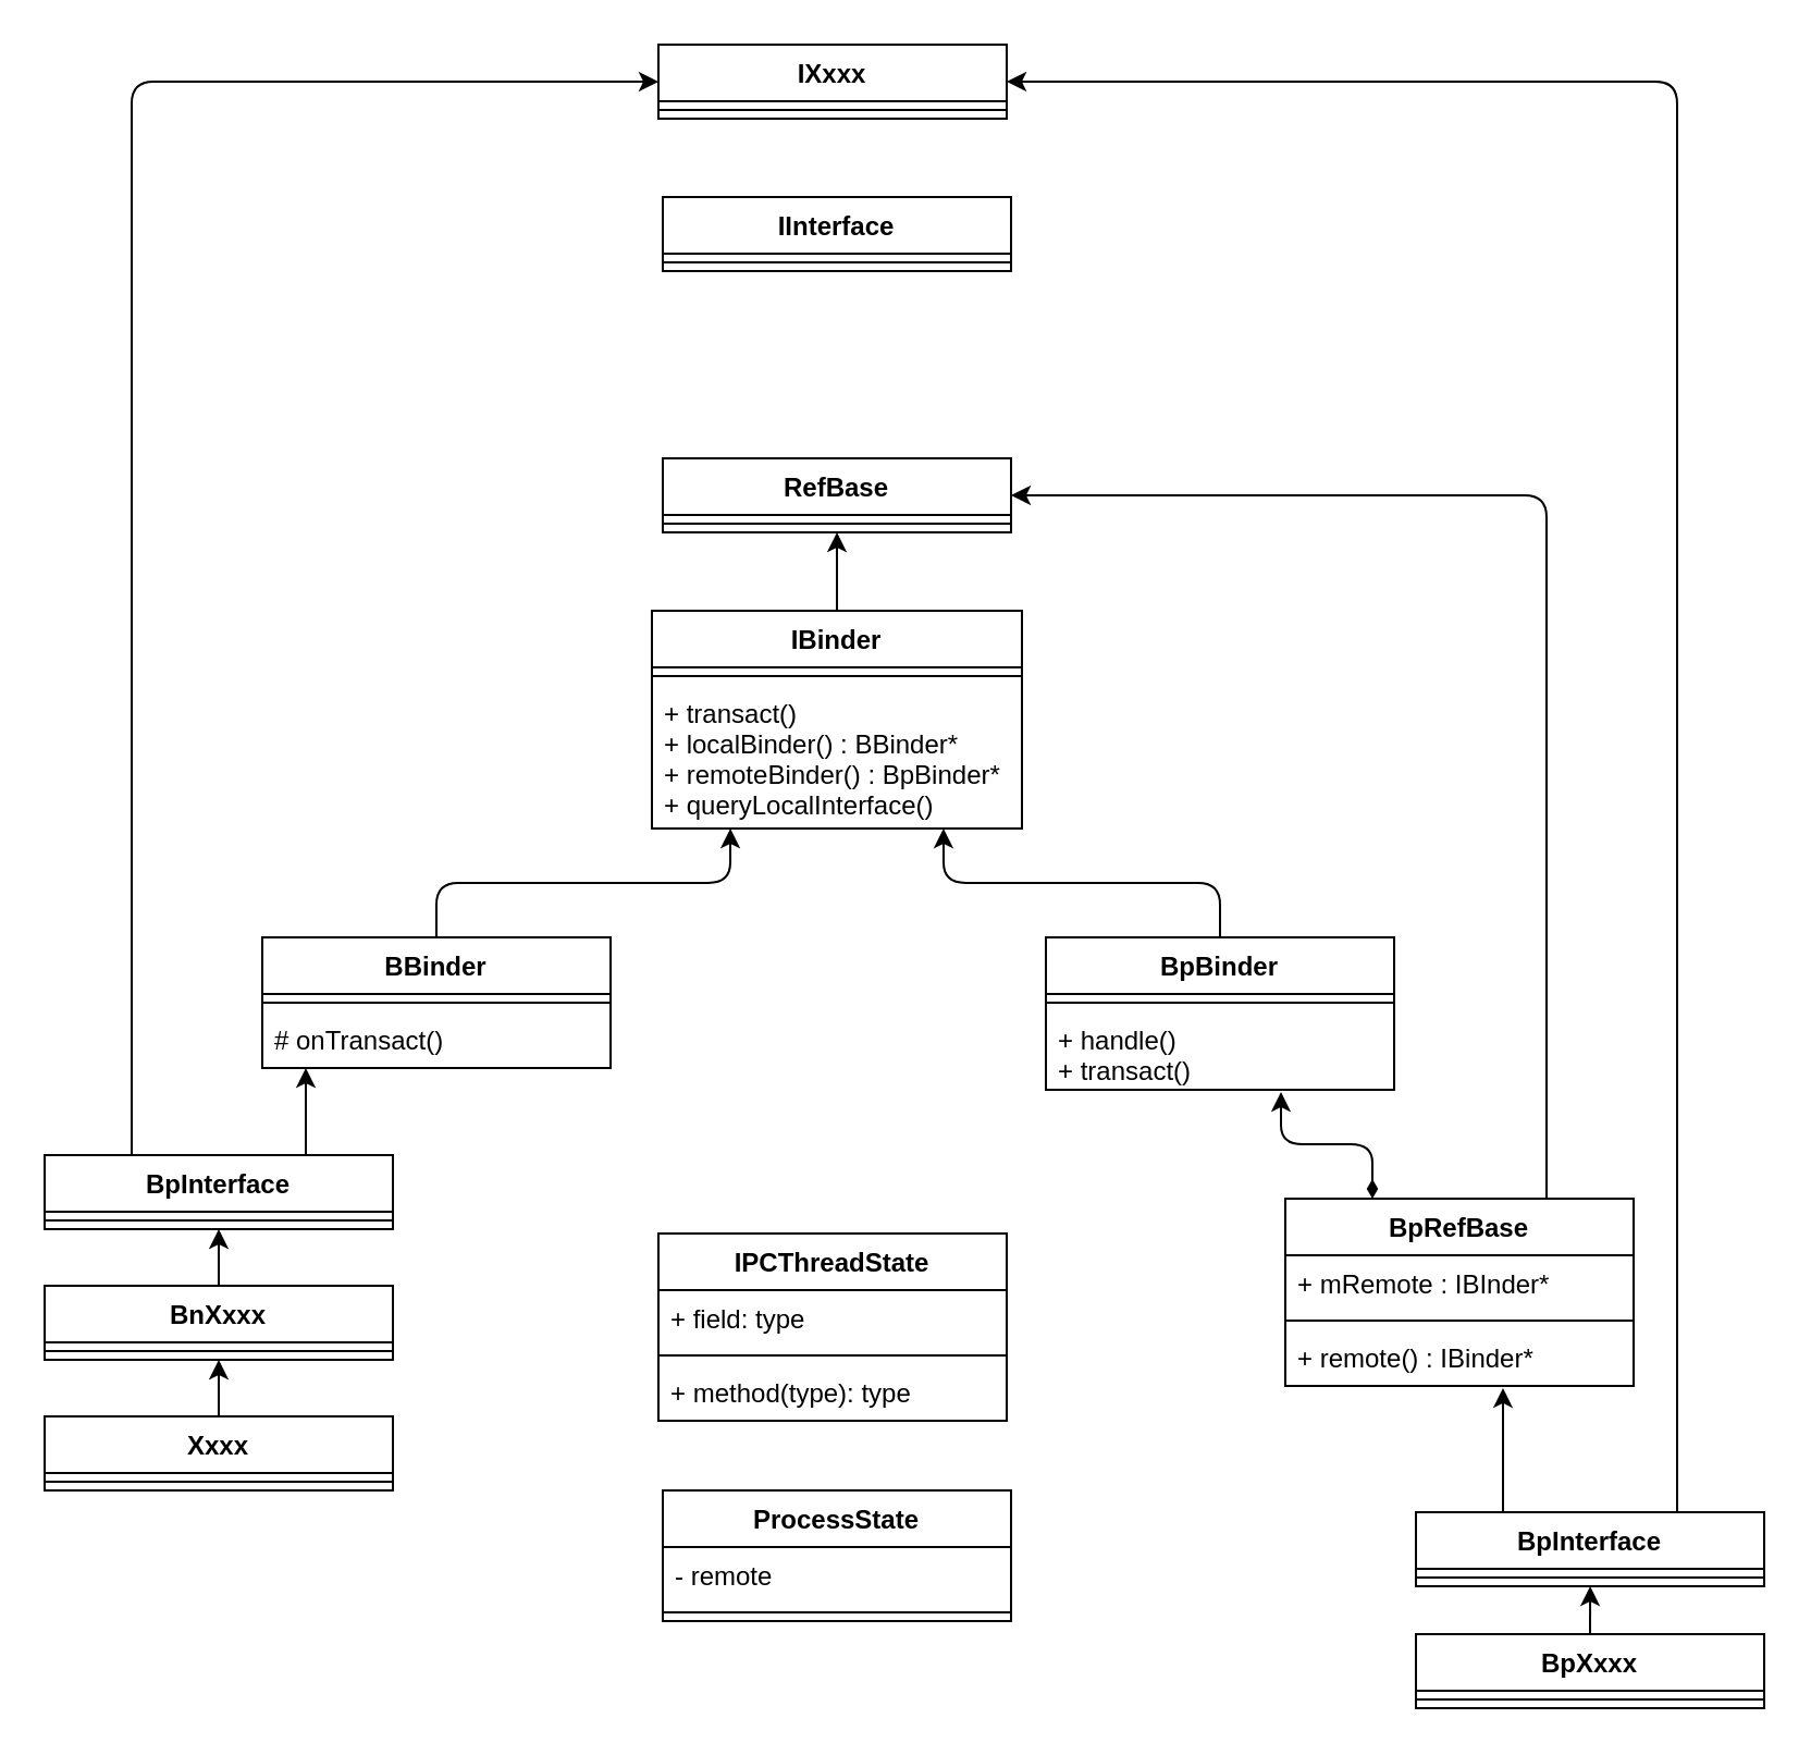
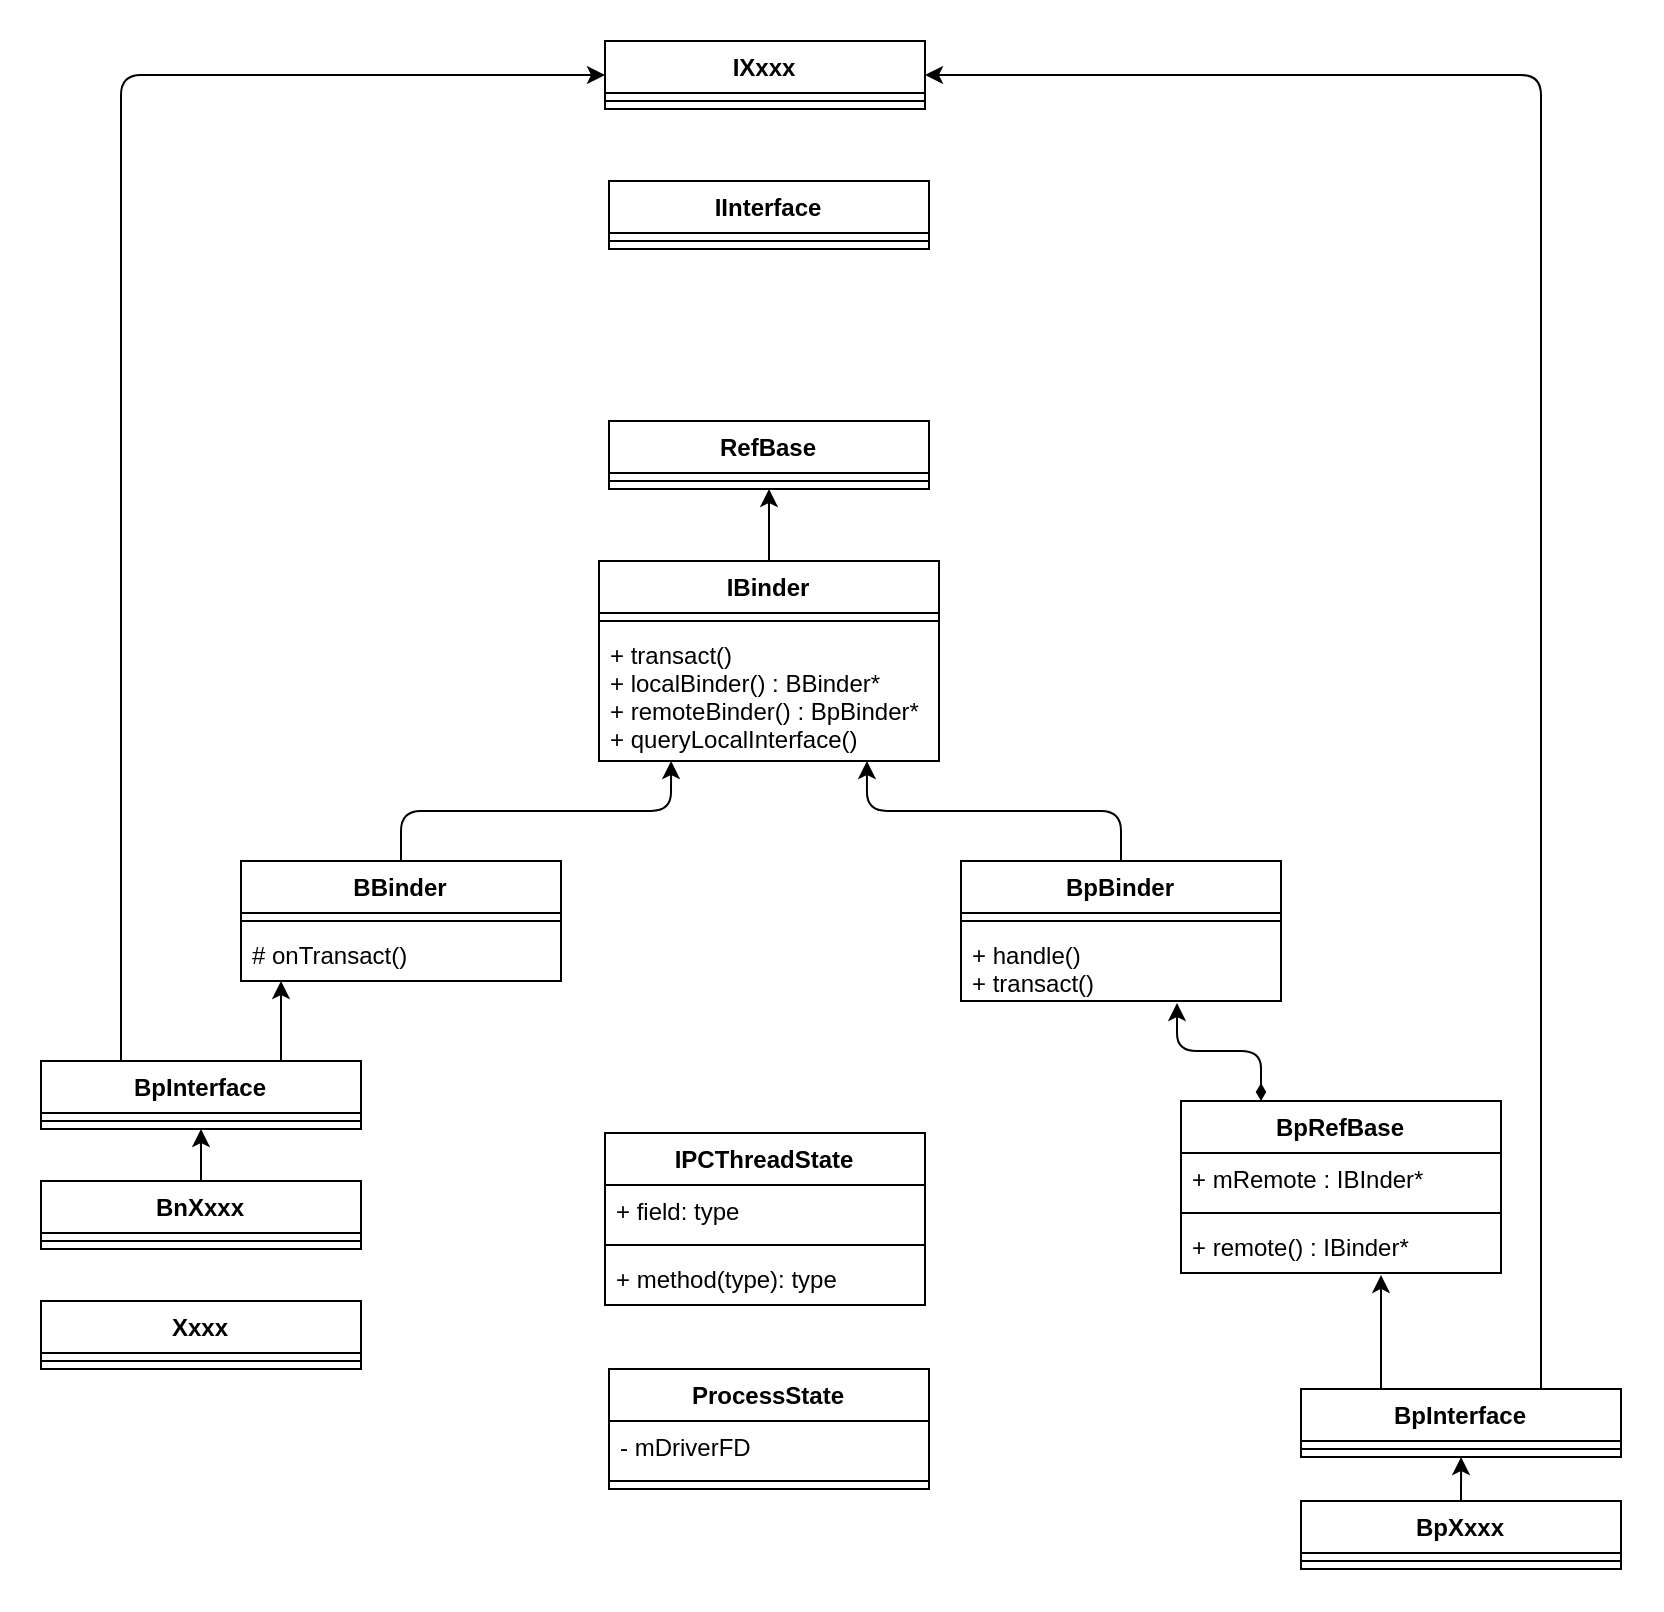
  <mxCell id="0" />
  <mxCell id="1" parent="0" />
  <mxCell id="2" value="RefBase" style="swimlane;fontStyle=1;align=center;verticalAlign=top;childLayout=stackLayout;horizontal=1;startSize=26;horizontalStack=0;resizeParent=1;resizeParentMax=0;resizeLast=0;collapsible=1;marginBottom=0;" vertex="1" parent="1"><mxGeometry x="304" y="210" width="160" height="34" as="geometry" /></mxCell>
  <mxCell id="3" value="" style="line;strokeWidth=1;fillColor=none;align=left;verticalAlign=middle;spacingTop=-1;spacingLeft=3;spacingRight=3;rotatable=0;labelPosition=right;points=[];portConstraint=eastwest;" vertex="1" parent="2"><mxGeometry y="26" width="160" height="8" as="geometry" /></mxCell>
  <mxCell id="4" style="edgeStyle=orthogonalEdgeStyle;orthogonalLoop=1;jettySize=auto;html=1;exitX=0.5;exitY=0;exitDx=0;exitDy=0;entryX=0.5;entryY=1;entryDx=0;entryDy=0;" edge="1" parent="1" source="5" target="2"><mxGeometry relative="1" as="geometry" /></mxCell>
  <mxCell id="5" value="IBinder" style="swimlane;fontStyle=1;align=center;verticalAlign=top;childLayout=stackLayout;horizontal=1;startSize=26;horizontalStack=0;resizeParent=1;resizeParentMax=0;resizeLast=0;collapsible=1;marginBottom=0;" vertex="1" parent="1"><mxGeometry x="299" y="280" width="170" height="100" as="geometry" /></mxCell>
  <mxCell id="6" value="" style="line;strokeWidth=1;fillColor=none;align=left;verticalAlign=middle;spacingTop=-1;spacingLeft=3;spacingRight=3;rotatable=0;labelPosition=right;points=[];portConstraint=eastwest;" vertex="1" parent="5"><mxGeometry y="26" width="170" height="8" as="geometry" /></mxCell>
  <mxCell id="7" value="+ transact()&#10;+ localBinder() : BBinder*&#10;+ remoteBinder() : BpBinder*&#10;+ queryLocalInterface()" style="text;strokeColor=none;fillColor=none;align=left;verticalAlign=top;spacingLeft=4;spacingRight=4;overflow=hidden;rotatable=0;points=[[0,0.5],[1,0.5]];portConstraint=eastwest;" vertex="1" parent="5"><mxGeometry y="34" width="170" height="66" as="geometry" /></mxCell>
  <mxCell id="8" style="edgeStyle=orthogonalEdgeStyle;orthogonalLoop=1;jettySize=auto;html=1;exitX=0.5;exitY=0;exitDx=0;exitDy=0;entryX=0.212;entryY=1;entryDx=0;entryDy=0;entryPerimeter=0;" edge="1" parent="1" source="9" target="7"><mxGeometry relative="1" as="geometry" /></mxCell>
  <mxCell id="9" value="BBinder" style="swimlane;fontStyle=1;align=center;verticalAlign=top;childLayout=stackLayout;horizontal=1;startSize=26;horizontalStack=0;resizeParent=1;resizeParentMax=0;resizeLast=0;collapsible=1;marginBottom=0;" vertex="1" parent="1"><mxGeometry x="120" y="430" width="160" height="60" as="geometry" /></mxCell>
  <mxCell id="10" value="" style="line;strokeWidth=1;fillColor=none;align=left;verticalAlign=middle;spacingTop=-1;spacingLeft=3;spacingRight=3;rotatable=0;labelPosition=right;points=[];portConstraint=eastwest;" vertex="1" parent="9"><mxGeometry y="26" width="160" height="8" as="geometry" /></mxCell>
  <mxCell id="11" value="# onTransact()" style="text;strokeColor=none;fillColor=none;align=left;verticalAlign=top;spacingLeft=4;spacingRight=4;overflow=hidden;rotatable=0;points=[[0,0.5],[1,0.5]];portConstraint=eastwest;" vertex="1" parent="9"><mxGeometry y="34" width="160" height="26" as="geometry" /></mxCell>
  <mxCell id="12" style="edgeStyle=orthogonalEdgeStyle;orthogonalLoop=1;jettySize=auto;html=1;exitX=0.5;exitY=0;exitDx=0;exitDy=0;entryX=0.788;entryY=1;entryDx=0;entryDy=0;entryPerimeter=0;" edge="1" parent="1" source="13" target="7"><mxGeometry relative="1" as="geometry" /></mxCell>
  <mxCell id="13" value="BpBinder" style="swimlane;fontStyle=1;align=center;verticalAlign=top;childLayout=stackLayout;horizontal=1;startSize=26;horizontalStack=0;resizeParent=1;resizeParentMax=0;resizeLast=0;collapsible=1;marginBottom=0;" vertex="1" parent="1"><mxGeometry x="480" y="430" width="160" height="70" as="geometry" /></mxCell>
  <mxCell id="14" value="" style="line;strokeWidth=1;fillColor=none;align=left;verticalAlign=middle;spacingTop=-1;spacingLeft=3;spacingRight=3;rotatable=0;labelPosition=right;points=[];portConstraint=eastwest;" vertex="1" parent="13"><mxGeometry y="26" width="160" height="8" as="geometry" /></mxCell>
  <mxCell id="15" value="+ handle()&#10;+ transact()" style="text;strokeColor=none;fillColor=none;align=left;verticalAlign=top;spacingLeft=4;spacingRight=4;overflow=hidden;rotatable=0;points=[[0,0.5],[1,0.5]];portConstraint=eastwest;" vertex="1" parent="13"><mxGeometry y="34" width="160" height="36" as="geometry" /></mxCell>
  <mxCell id="16" style="edgeStyle=orthogonalEdgeStyle;orthogonalLoop=1;jettySize=auto;html=1;exitX=0.75;exitY=0;exitDx=0;exitDy=0;entryX=0.125;entryY=1;entryDx=0;entryDy=0;entryPerimeter=0;" edge="1" parent="1" source="18" target="11"><mxGeometry relative="1" as="geometry" /></mxCell>
  <mxCell id="17" style="edgeStyle=orthogonalEdgeStyle;orthogonalLoop=1;jettySize=auto;html=1;exitX=0.25;exitY=0;exitDx=0;exitDy=0;entryX=0;entryY=0.5;entryDx=0;entryDy=0;" edge="1" parent="1" source="18" target="20"><mxGeometry relative="1" as="geometry" /></mxCell>
  <mxCell id="18" value="BpInterface" style="swimlane;fontStyle=1;align=center;verticalAlign=top;childLayout=stackLayout;horizontal=1;startSize=26;horizontalStack=0;resizeParent=1;resizeParentMax=0;resizeLast=0;collapsible=1;marginBottom=0;" vertex="1" parent="1"><mxGeometry x="20" y="530" width="160" height="34" as="geometry" /></mxCell>
  <mxCell id="19" value="" style="line;strokeWidth=1;fillColor=none;align=left;verticalAlign=middle;spacingTop=-1;spacingLeft=3;spacingRight=3;rotatable=0;labelPosition=right;points=[];portConstraint=eastwest;" vertex="1" parent="18"><mxGeometry y="26" width="160" height="8" as="geometry" /></mxCell>
  <mxCell id="20" value="IXxxx" style="swimlane;fontStyle=1;align=center;verticalAlign=top;childLayout=stackLayout;horizontal=1;startSize=26;horizontalStack=0;resizeParent=1;resizeParentMax=0;resizeLast=0;collapsible=1;marginBottom=0;" vertex="1" parent="1"><mxGeometry x="302" y="20" width="160" height="34" as="geometry" /></mxCell>
  <mxCell id="21" value="" style="line;strokeWidth=1;fillColor=none;align=left;verticalAlign=middle;spacingTop=-1;spacingLeft=3;spacingRight=3;rotatable=0;labelPosition=right;points=[];portConstraint=eastwest;" vertex="1" parent="20"><mxGeometry y="26" width="160" height="8" as="geometry" /></mxCell>
  <mxCell id="22" value="IInterface" style="swimlane;fontStyle=1;align=center;verticalAlign=top;childLayout=stackLayout;horizontal=1;startSize=26;horizontalStack=0;resizeParent=1;resizeParentMax=0;resizeLast=0;collapsible=1;marginBottom=0;" vertex="1" parent="1"><mxGeometry x="304" y="90" width="160" height="34" as="geometry" /></mxCell>
  <mxCell id="23" value="" style="line;strokeWidth=1;fillColor=none;align=left;verticalAlign=middle;spacingTop=-1;spacingLeft=3;spacingRight=3;rotatable=0;labelPosition=right;points=[];portConstraint=eastwest;" vertex="1" parent="22"><mxGeometry y="26" width="160" height="8" as="geometry" /></mxCell>
  <mxCell id="24" style="edgeStyle=orthogonalEdgeStyle;orthogonalLoop=1;jettySize=auto;html=1;exitX=0.5;exitY=0;exitDx=0;exitDy=0;entryX=0.5;entryY=1;entryDx=0;entryDy=0;" edge="1" parent="1" source="25" target="18"><mxGeometry relative="1" as="geometry" /></mxCell>
  <mxCell id="25" value="BnXxxx" style="swimlane;fontStyle=1;align=center;verticalAlign=top;childLayout=stackLayout;horizontal=1;startSize=26;horizontalStack=0;resizeParent=1;resizeParentMax=0;resizeLast=0;collapsible=1;marginBottom=0;" vertex="1" parent="1"><mxGeometry x="20" y="590" width="160" height="34" as="geometry" /></mxCell>
  <mxCell id="26" value="" style="line;strokeWidth=1;fillColor=none;align=left;verticalAlign=middle;spacingTop=-1;spacingLeft=3;spacingRight=3;rotatable=0;labelPosition=right;points=[];portConstraint=eastwest;" vertex="1" parent="25"><mxGeometry y="26" width="160" height="8" as="geometry" /></mxCell>
- <mxCell id="27" style="edgeStyle=orthogonalEdgeStyle;orthogonalLoop=1;jettySize=auto;html=1;exitX=0.5;exitY=0;exitDx=0;exitDy=0;entryX=0.5;entryY=1;entryDx=0;entryDy=0;" edge="1" parent="1" source="28" target="25"><mxGeometry relative="1" as="geometry" /></mxCell>
  <mxCell id="28" value="Xxxx" style="swimlane;fontStyle=1;align=center;verticalAlign=top;childLayout=stackLayout;horizontal=1;startSize=26;horizontalStack=0;resizeParent=1;resizeParentMax=0;resizeLast=0;collapsible=1;marginBottom=0;" vertex="1" parent="1"><mxGeometry x="20" y="650" width="160" height="34" as="geometry" /></mxCell>
  <mxCell id="29" value="" style="line;strokeWidth=1;fillColor=none;align=left;verticalAlign=middle;spacingTop=-1;spacingLeft=3;spacingRight=3;rotatable=0;labelPosition=right;points=[];portConstraint=eastwest;" vertex="1" parent="28"><mxGeometry y="26" width="160" height="8" as="geometry" /></mxCell>
- <mxCell id="30" style="edgeStyle=orthogonalEdgeStyle;curved=0;rounded=1;sketch=0;orthogonalLoop=1;jettySize=auto;html=1;exitX=0.75;exitY=0;exitDx=0;exitDy=0;entryX=1;entryY=0.5;entryDx=0;entryDy=0;" edge="1" parent="1" source="32" target="2"><mxGeometry relative="1" as="geometry" /></mxCell>
  <mxCell id="31" style="edgeStyle=orthogonalEdgeStyle;curved=0;rounded=1;sketch=0;orthogonalLoop=1;jettySize=auto;html=1;exitX=0.25;exitY=0;exitDx=0;exitDy=0;entryX=0.675;entryY=1.028;entryDx=0;entryDy=0;entryPerimeter=0;startArrow=diamondThin;startFill=1;" edge="1" parent="1" source="32" target="15"><mxGeometry relative="1" as="geometry" /></mxCell>
  <mxCell id="32" value="BpRefBase" style="swimlane;fontStyle=1;align=center;verticalAlign=top;childLayout=stackLayout;horizontal=1;startSize=26;horizontalStack=0;resizeParent=1;resizeParentMax=0;resizeLast=0;collapsible=1;marginBottom=0;" vertex="1" parent="1"><mxGeometry x="590" y="550" width="160" height="86" as="geometry" /></mxCell>
  <mxCell id="33" value="+ mRemote : IBInder*" style="text;strokeColor=none;fillColor=none;align=left;verticalAlign=top;spacingLeft=4;spacingRight=4;overflow=hidden;rotatable=0;points=[[0,0.5],[1,0.5]];portConstraint=eastwest;" vertex="1" parent="32"><mxGeometry y="26" width="160" height="26" as="geometry" /></mxCell>
  <mxCell id="34" value="" style="line;strokeWidth=1;fillColor=none;align=left;verticalAlign=middle;spacingTop=-1;spacingLeft=3;spacingRight=3;rotatable=0;labelPosition=right;points=[];portConstraint=eastwest;" vertex="1" parent="32"><mxGeometry y="52" width="160" height="8" as="geometry" /></mxCell>
  <mxCell id="35" value="+ remote() : IBinder*" style="text;strokeColor=none;fillColor=none;align=left;verticalAlign=top;spacingLeft=4;spacingRight=4;overflow=hidden;rotatable=0;points=[[0,0.5],[1,0.5]];portConstraint=eastwest;" vertex="1" parent="32"><mxGeometry y="60" width="160" height="26" as="geometry" /></mxCell>
  <mxCell id="36" style="edgeStyle=orthogonalEdgeStyle;rounded=1;orthogonalLoop=1;jettySize=auto;html=1;exitX=0.75;exitY=0;exitDx=0;exitDy=0;entryX=1;entryY=0.5;entryDx=0;entryDy=0;startArrow=none;startFill=0;endArrow=classic;endFill=1;" edge="1" parent="1" source="38" target="20"><mxGeometry relative="1" as="geometry" /></mxCell>
  <mxCell id="37" style="edgeStyle=orthogonalEdgeStyle;rounded=1;orthogonalLoop=1;jettySize=auto;html=1;exitX=0.25;exitY=0;exitDx=0;exitDy=0;entryX=0.625;entryY=1.038;entryDx=0;entryDy=0;entryPerimeter=0;startArrow=none;startFill=0;endArrow=classic;endFill=1;" edge="1" parent="1" source="38" target="35"><mxGeometry relative="1" as="geometry" /></mxCell>
  <mxCell id="38" value="BpInterface" style="swimlane;fontStyle=1;align=center;verticalAlign=top;childLayout=stackLayout;horizontal=1;startSize=26;horizontalStack=0;resizeParent=1;resizeParentMax=0;resizeLast=0;collapsible=1;marginBottom=0;" vertex="1" parent="1"><mxGeometry x="650" y="694" width="160" height="34" as="geometry" /></mxCell>
  <mxCell id="39" value="" style="line;strokeWidth=1;fillColor=none;align=left;verticalAlign=middle;spacingTop=-1;spacingLeft=3;spacingRight=3;rotatable=0;labelPosition=right;points=[];portConstraint=eastwest;" vertex="1" parent="38"><mxGeometry y="26" width="160" height="8" as="geometry" /></mxCell>
  <mxCell id="40" style="edgeStyle=orthogonalEdgeStyle;curved=0;rounded=1;sketch=0;orthogonalLoop=1;jettySize=auto;html=1;exitX=0.5;exitY=0;exitDx=0;exitDy=0;entryX=0.494;entryY=1;entryDx=0;entryDy=0;entryPerimeter=0;" edge="1" parent="1" source="41"><mxGeometry relative="1" as="geometry"><mxPoint x="730.04" y="728" as="targetPoint" /></mxGeometry></mxCell>
  <mxCell id="41" value="BpXxxx" style="swimlane;fontStyle=1;align=center;verticalAlign=top;childLayout=stackLayout;horizontal=1;startSize=26;horizontalStack=0;resizeParent=1;resizeParentMax=0;resizeLast=0;collapsible=1;marginBottom=0;" vertex="1" parent="1"><mxGeometry x="650" y="750" width="160" height="34" as="geometry" /></mxCell>
  <mxCell id="42" value="" style="line;strokeWidth=1;fillColor=none;align=left;verticalAlign=middle;spacingTop=-1;spacingLeft=3;spacingRight=3;rotatable=0;labelPosition=right;points=[];portConstraint=eastwest;" vertex="1" parent="41"><mxGeometry y="26" width="160" height="8" as="geometry" /></mxCell>
  <mxCell id="43" value="IPCThreadState" style="swimlane;fontStyle=1;align=center;verticalAlign=top;childLayout=stackLayout;horizontal=1;startSize=26;horizontalStack=0;resizeParent=1;resizeParentMax=0;resizeLast=0;collapsible=1;marginBottom=0;rounded=0;sketch=0;" vertex="1" parent="1"><mxGeometry x="302" y="566" width="160" height="86" as="geometry" /></mxCell>
  <mxCell id="44" value="+ field: type" style="text;strokeColor=none;fillColor=none;align=left;verticalAlign=top;spacingLeft=4;spacingRight=4;overflow=hidden;rotatable=0;points=[[0,0.5],[1,0.5]];portConstraint=eastwest;" vertex="1" parent="43"><mxGeometry y="26" width="160" height="26" as="geometry" /></mxCell>
  <mxCell id="45" value="" style="line;strokeWidth=1;fillColor=none;align=left;verticalAlign=middle;spacingTop=-1;spacingLeft=3;spacingRight=3;rotatable=0;labelPosition=right;points=[];portConstraint=eastwest;" vertex="1" parent="43"><mxGeometry y="52" width="160" height="8" as="geometry" /></mxCell>
  <mxCell id="46" value="+ method(type): type" style="text;strokeColor=none;fillColor=none;align=left;verticalAlign=top;spacingLeft=4;spacingRight=4;overflow=hidden;rotatable=0;points=[[0,0.5],[1,0.5]];portConstraint=eastwest;" vertex="1" parent="43"><mxGeometry y="60" width="160" height="26" as="geometry" /></mxCell>
  <mxCell id="47" value="ProcessState" style="swimlane;fontStyle=1;align=center;verticalAlign=top;childLayout=stackLayout;horizontal=1;startSize=26;horizontalStack=0;resizeParent=1;resizeParentMax=0;resizeLast=0;collapsible=1;marginBottom=0;rounded=0;sketch=0;" vertex="1" parent="1"><mxGeometry x="304" y="684" width="160" height="60" as="geometry" /></mxCell>
- <mxCell id="48" value="- remote" style="text;strokeColor=none;fillColor=none;align=left;verticalAlign=top;spacingLeft=4;spacingRight=4;overflow=hidden;rotatable=0;points=[[0,0.5],[1,0.5]];portConstraint=eastwest;" vertex="1" parent="47"><mxGeometry y="26" width="160" height="26" as="geometry" /></mxCell>
+ <mxCell id="48" value="- mDriverFD" style="text;strokeColor=none;fillColor=none;align=left;verticalAlign=top;spacingLeft=4;spacingRight=4;overflow=hidden;rotatable=0;points=[[0,0.5],[1,0.5]];portConstraint=eastwest;" vertex="1" parent="47"><mxGeometry y="26" width="160" height="26" as="geometry" /></mxCell>
  <mxCell id="49" value="" style="line;strokeWidth=1;fillColor=none;align=left;verticalAlign=middle;spacingTop=-1;spacingLeft=3;spacingRight=3;rotatable=0;labelPosition=right;points=[];portConstraint=eastwest;" vertex="1" parent="47"><mxGeometry y="52" width="160" height="8" as="geometry" /></mxCell>
